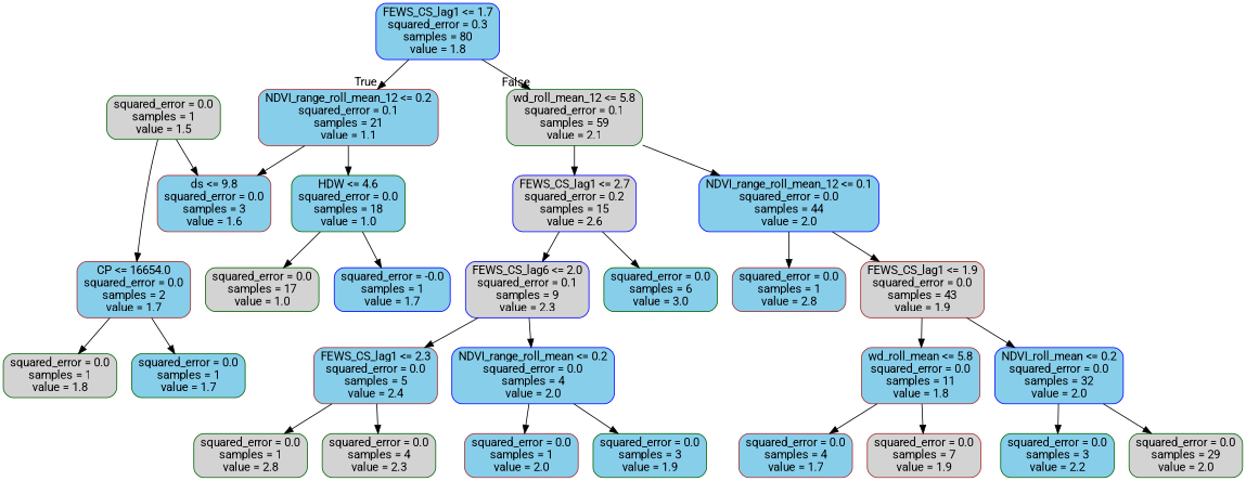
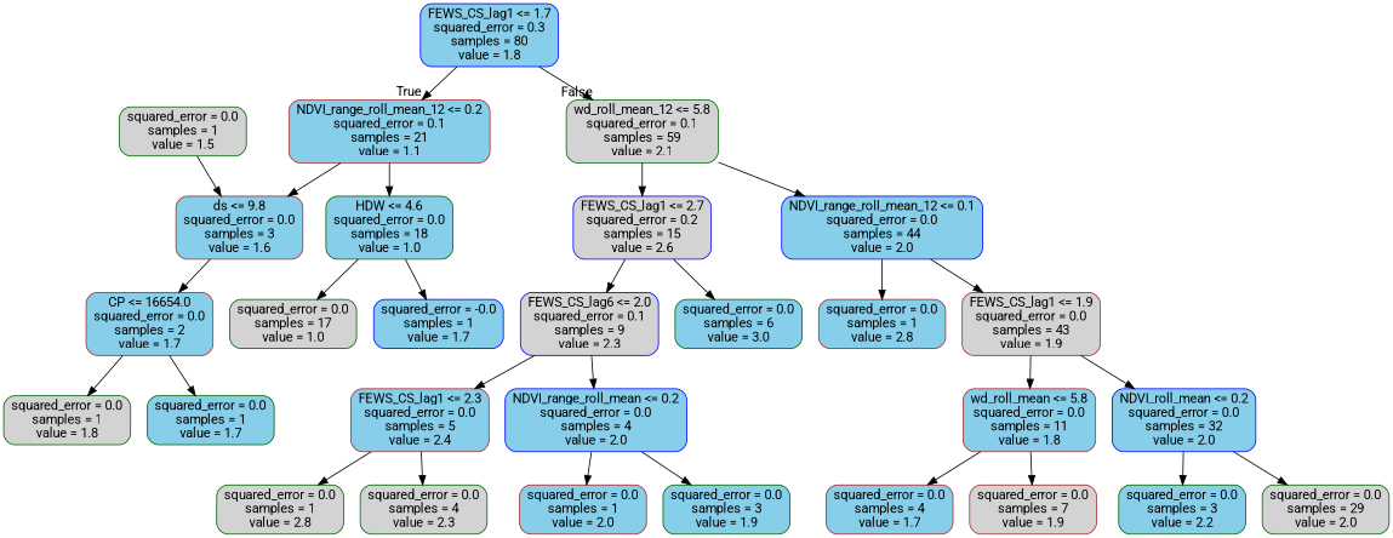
  digraph {
    fontname=Roboto
    node [color=darkgreen fillcolor=skyblue fontname=Roboto shape=box style="rounded,filled"]
    edge [fontname=Roboto]
    n1 [color=blue label="FEWS_CS_lag1 <= 1.7\nsquared_error = 0.3\nsamples = 80\nvalue = 1.8"]
    n2 [color=brown label="NDVI_range_roll_mean_12 <= 0.2\nsquared_error = 0.1\nsamples = 21\nvalue = 1.1"]
    n3 [fillcolor=lightgrey label="wd_roll_mean_12 <= 5.8\nsquared_error = 0.1\nsamples = 59\nvalue = 2.1"]
    n4 [color=brown label="ds <= 9.8\nsquared_error = 0.0\nsamples = 3\nvalue = 1.6"]
    n5 [label="HDW <= 4.6\nsquared_error = 0.0\nsamples = 18\nvalue = 1.0"]
    n6 [color=blue fillcolor=lightgrey label="FEWS_CS_lag1 <= 2.7\nsquared_error = 0.2\nsamples = 15\nvalue = 2.6"]
    n7 [color=blue label="NDVI_range_roll_mean_12 <= 0.1\nsquared_error = 0.0\nsamples = 44\nvalue = 2.0"]
    n8 [color=brown label="CP <= 16654.0\nsquared_error = 0.0\nsamples = 2\nvalue = 1.7"]
    n9 [fillcolor=lightgrey label="squared_error = 0.0\nsamples = 17\nvalue = 1.0"]
    n10 [color=blue label="squared_error = -0.0\nsamples = 1\nvalue = 1.7"]
    n11 [fillcolor=lightgrey label="squared_error = 0.0\nsamples = 1\nvalue = 1.5"]
    n12 [fillcolor=lightgrey label="squared_error = 0.0\nsamples = 1\nvalue = 1.8"]
    n13 [label="squared_error = 0.0\nsamples = 1\nvalue = 1.7"]
    n14 [color=blue fillcolor=lightgrey label="FEWS_CS_lag6 <= 2.0\nsquared_error = 0.1\nsamples = 9\nvalue = 2.3"]
    n15 [label="squared_error = 0.0\nsamples = 6\nvalue = 3.0"]
    n16 [color=brown label="squared_error = 0.0\nsamples = 1\nvalue = 2.8"]
    n17 [color=brown fillcolor=lightgrey label="FEWS_CS_lag1 <= 1.9\nsquared_error = 0.0\nsamples = 43\nvalue = 1.9"]
    n18 [color=brown label="FEWS_CS_lag1 <= 2.3\nsquared_error = 0.0\nsamples = 5\nvalue = 2.4"]
    n19 [color=blue label="NDVI_range_roll_mean <= 0.2\nsquared_error = 0.0\nsamples = 4\nvalue = 2.0"]
    n20 [fillcolor=lightgrey label="squared_error = 0.0\nsamples = 1\nvalue = 2.8"]
    n21 [fillcolor=lightgrey label="squared_error = 0.0\nsamples = 4\nvalue = 2.3"]
    n22 [color=brown label="squared_error = 0.0\nsamples = 1\nvalue = 2.0"]
    n23 [label="squared_error = 0.0\nsamples = 3\nvalue = 1.9"]
    n24 [color=brown label="wd_roll_mean <= 5.8\nsquared_error = 0.0\nsamples = 11\nvalue = 1.8"]
    n25 [color=blue label="NDVI_roll_mean <= 0.2\nsquared_error = 0.0\nsamples = 32\nvalue = 2.0"]
    n26 [color=brown label="squared_error = 0.0\nsamples = 4\nvalue = 1.7"]
    n27 [color=brown fillcolor=lightgrey label="squared_error = 0.0\nsamples = 7\nvalue = 1.9"]
    n28 [label="squared_error = 0.0\nsamples = 3\nvalue = 2.2"]
    n29 [fillcolor=lightgrey label="squared_error = 0.0\nsamples = 29\nvalue = 2.0"]
    n1 -> n2 [headlabel=True labelangle=45 labeldistance=2.5]
    n1 -> n3 [headlabel=False labelangle=-45 labeldistance=2.5]
    n2 -> n4
    n2 -> n5
    n3 -> n6
    n3 -> n7
-   n11 -> n8
+   n4 -> n8
    n5 -> n9
    n5 -> n10
    n6 -> n14
    n6 -> n15
    n7 -> n16
    n7 -> n17
    n8 -> n12
    n8 -> n13
    n11 -> n4
    n14 -> n18
    n14 -> n19
    n17 -> n24
    n17 -> n25
    n18 -> n20
    n18 -> n21
    n19 -> n22
    n19 -> n23
    n24 -> n26
    n24 -> n27
    n25 -> n28
    n25 -> n29
  }
